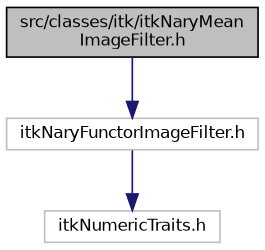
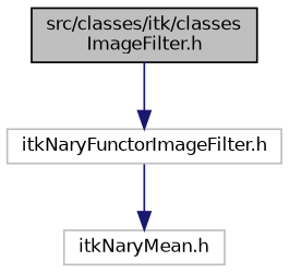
  digraph {
    node [color=grey75 fillcolor=white fontname=Helvetica fontsize=10 shape=record style=filled]
    edge [color=midnightblue fontname=Helvetica fontsize=10 labelfontname=Helvetica labelfontsize=10 style=solid]
-   n1 [color=black fillcolor=grey75 fontcolor=black height=0.2 label="src/classes/itk/itkNaryMean\lImageFilter.h" width=0.4]
+   n1 [color=black fillcolor=grey75 fontcolor=black height=0.2 label="src/classes/itk/classes\lImageFilter.h" width=0.4]
    n2 [height=0.2 label="itkNaryFunctorImageFilter.h" width=0.4]
-   n3 [height=0.2 label="itkNumericTraits.h" width=0.4]
+   n3 [height=0.2 label="itkNaryMean.h" width=0.4]
    n1 -> n2
    n2 -> n3
  }
